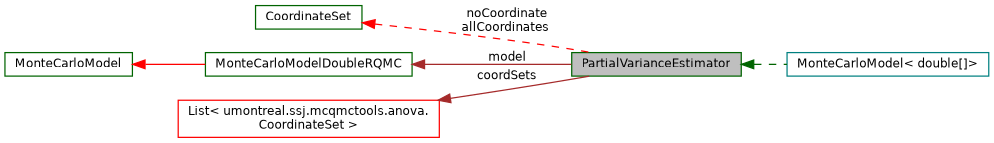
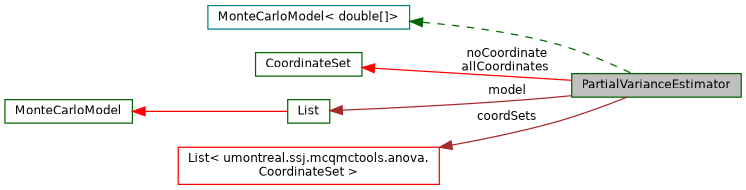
  digraph {
    rankdir=LR
    node [color=darkgreen fontname=Helvetica fontsize=10 shape=record]
    edge [color=red dir=back fontname=Helvetica fontsize=10 labelfontname=Helvetica labelfontsize=10 style=solid]
    n1 [fillcolor=grey75 fontcolor=black height=0.2 label=PartialVarianceEstimator style=filled width=0.4]
    n2 [color=teal height=0.2 label="MonteCarloModel\< double[]\>" width=0.4]
    n3 [height=0.2 label=CoordinateSet width=0.4]
-   n4 [height=0.2 label=MonteCarloModelDoubleRQMC width=0.4]
+   n4 [height=0.2 label=List width=0.4]
    n5 [height=0.2 label=MonteCarloModel width=0.4]
    n6 [color=red height=0.2 label="List\< umontreal.ssj.mcqmctools.anova.\lCoordinateSet \>" width=0.4]
-   n1 -> n2 [color=darkgreen style=dashed]
-   n3 -> n1 [label=" noCoordinate\nallCoordinates" style=dashed]
+   n2 -> n1 [color=darkgreen style=dashed]
+   n3 -> n1 [label=" noCoordinate\nallCoordinates"]
    n4 -> n1 [color=brown label=" model"]
    n5 -> n4
    n6 -> n1 [color=brown label=" coordSets"]
  }
